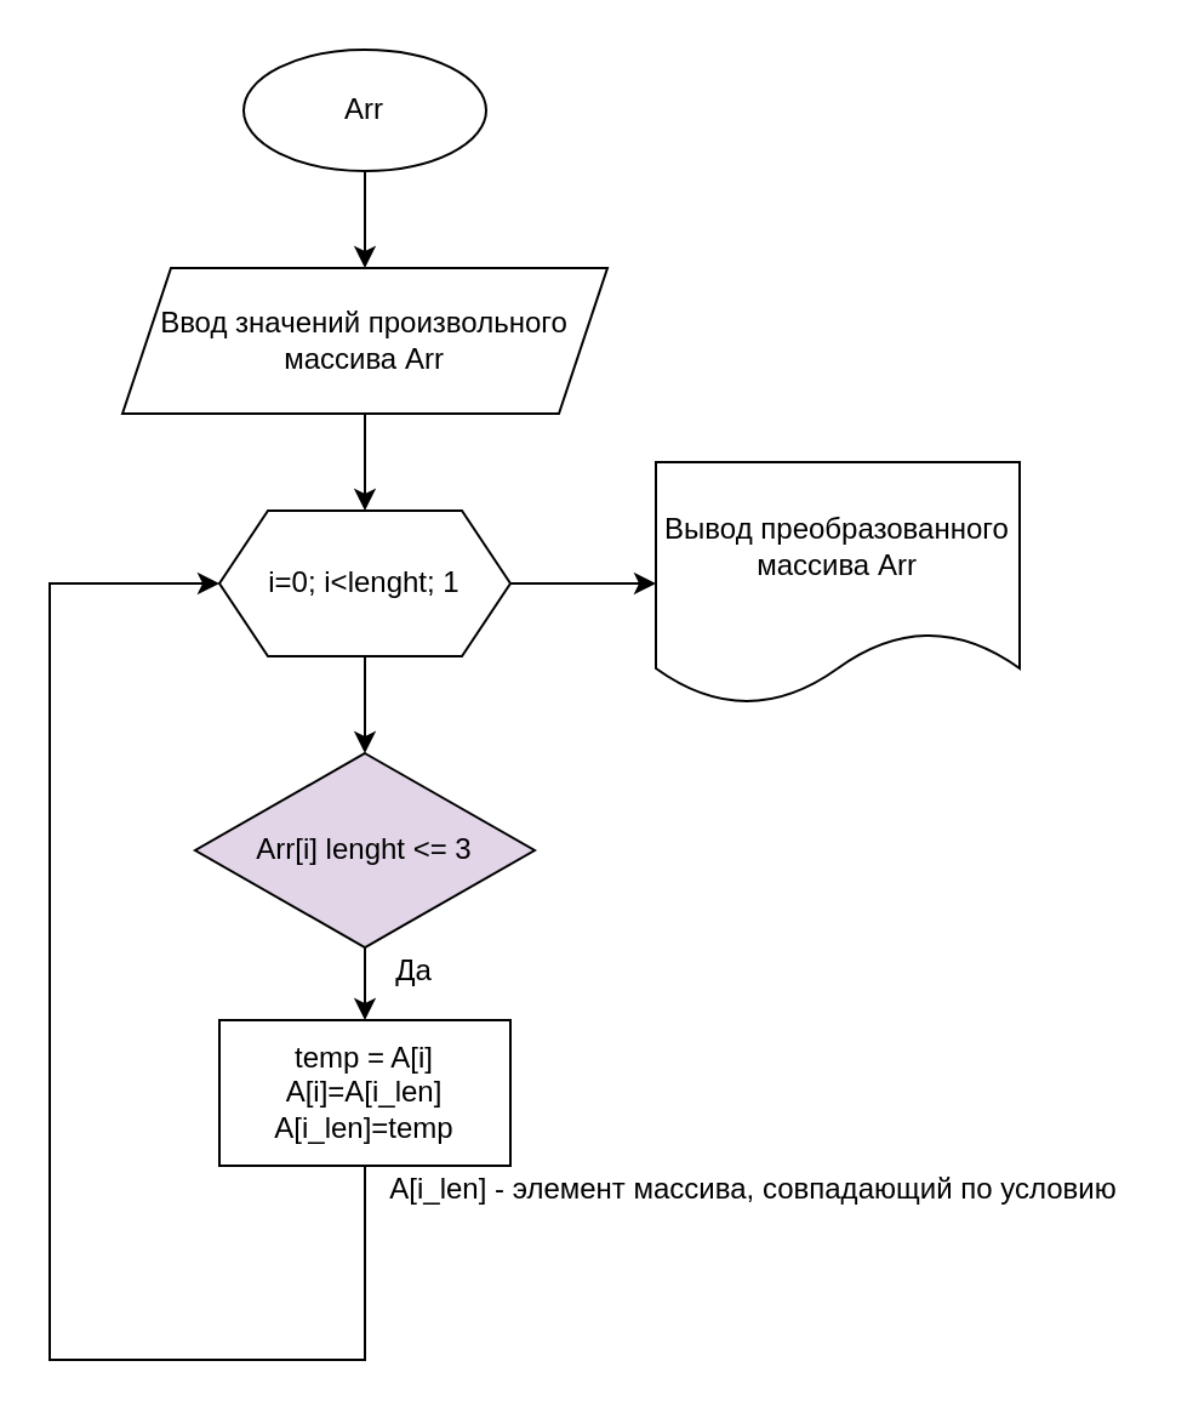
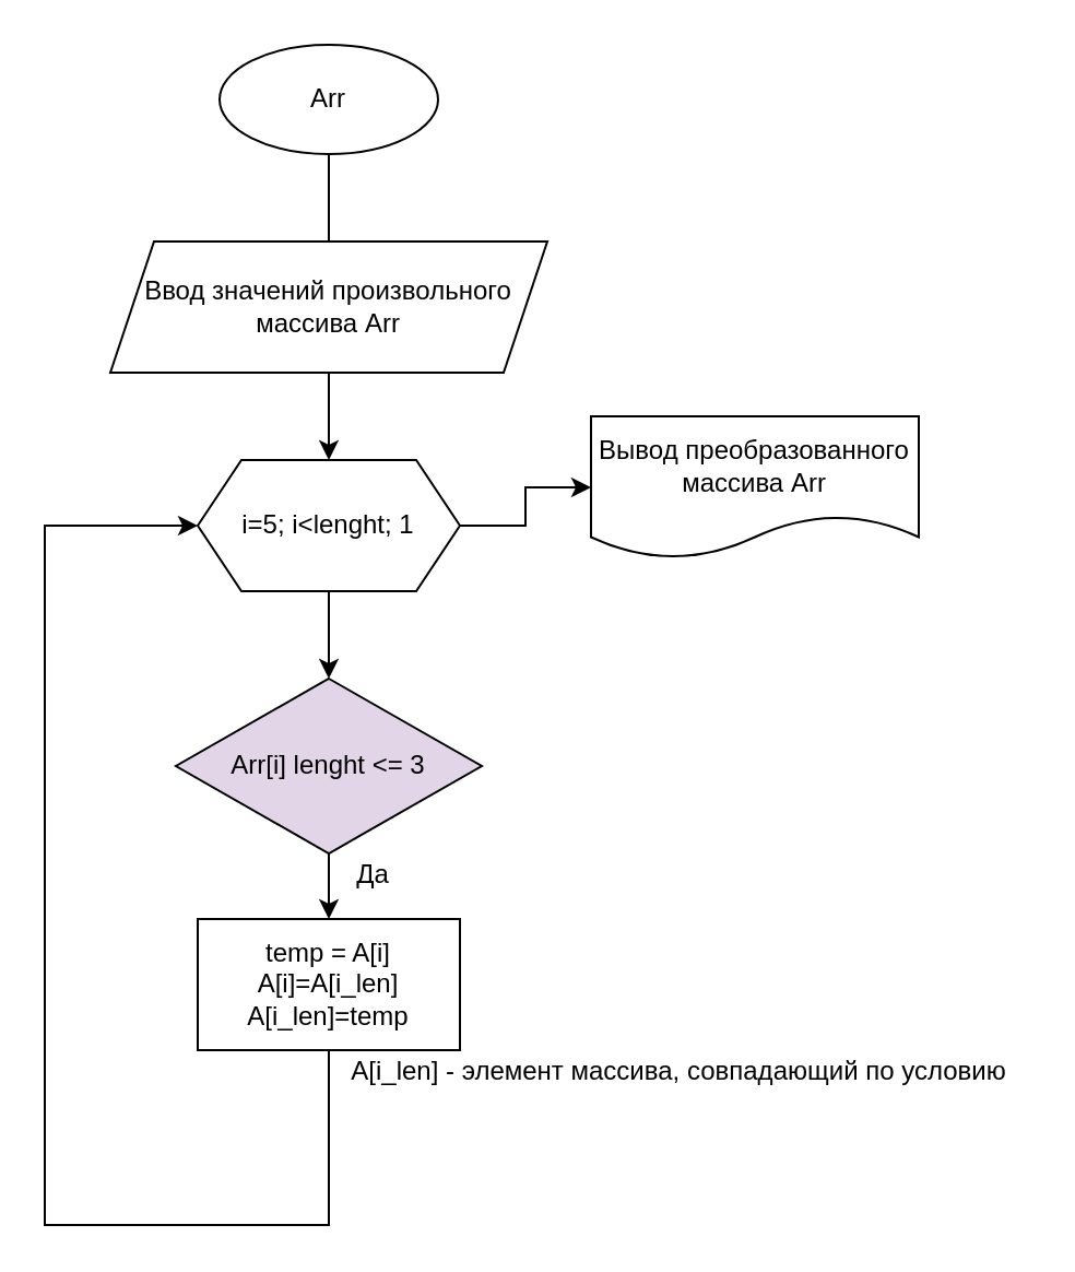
  <mxCell id="0" />
  <mxCell id="1" parent="0" />
- <mxCell id="2" value="" style="edgeStyle=orthogonalEdgeStyle;rounded=0;orthogonalLoop=1;jettySize=auto;html=1;" edge="1" parent="1" source="3" target="5"><mxGeometry relative="1" as="geometry" /></mxCell>
+ <mxCell id="2" value="" style="edgeStyle=orthogonalEdgeStyle;rounded=0;orthogonalLoop=1;jettySize=auto;html=1;endArrow=none;" edge="1" parent="1" source="3" target="5"><mxGeometry relative="1" as="geometry" /></mxCell>
  <mxCell id="3" value="Arr" style="ellipse;whiteSpace=wrap;html=1;" vertex="1" parent="1"><mxGeometry x="100" y="20" width="100" height="50" as="geometry" /></mxCell>
  <mxCell id="4" value="" style="edgeStyle=orthogonalEdgeStyle;rounded=0;orthogonalLoop=1;jettySize=auto;html=1;" edge="1" parent="1" source="5" target="8"><mxGeometry relative="1" as="geometry" /></mxCell>
  <mxCell id="5" value="Ввод значений произвольного массива Arr" style="shape=parallelogram;perimeter=parallelogramPerimeter;whiteSpace=wrap;html=1;fixedSize=1;" vertex="1" parent="1"><mxGeometry x="50" y="110" width="200" height="60" as="geometry" /></mxCell>
  <mxCell id="6" value="" style="edgeStyle=orthogonalEdgeStyle;rounded=0;orthogonalLoop=1;jettySize=auto;html=1;" edge="1" parent="1" source="8" target="10"><mxGeometry relative="1" as="geometry" /></mxCell>
  <mxCell id="7" style="edgeStyle=orthogonalEdgeStyle;rounded=0;orthogonalLoop=1;jettySize=auto;html=1;exitX=1;exitY=0.5;exitDx=0;exitDy=0;" edge="1" parent="1" source="8" target="14"><mxGeometry relative="1" as="geometry" /></mxCell>
- <mxCell id="8" value="&lt;span style=&quot;&quot;&gt;i=0; i&amp;lt;lenght; 1&lt;/span&gt;" style="shape=hexagon;perimeter=hexagonPerimeter2;whiteSpace=wrap;html=1;fixedSize=1;" vertex="1" parent="1"><mxGeometry x="90" y="210" width="120" height="60" as="geometry" /></mxCell>
+ <mxCell id="8" value="&lt;span style=&quot;&quot;&gt;i=5; i&amp;lt;lenght; 1&lt;/span&gt;" style="shape=hexagon;perimeter=hexagonPerimeter2;whiteSpace=wrap;html=1;fixedSize=1;" vertex="1" parent="1"><mxGeometry x="90" y="210" width="120" height="60" as="geometry" /></mxCell>
  <mxCell id="9" value="" style="edgeStyle=orthogonalEdgeStyle;rounded=0;orthogonalLoop=1;jettySize=auto;html=1;" edge="1" parent="1" source="10" target="12"><mxGeometry relative="1" as="geometry" /></mxCell>
  <mxCell id="10" value="Arr[i] lenght &amp;lt;= 3" style="rhombus;whiteSpace=wrap;html=1;fillColor=#e1d5e7;" vertex="1" parent="1"><mxGeometry x="80" y="310" width="140" height="80" as="geometry" /></mxCell>
  <mxCell id="11" style="edgeStyle=orthogonalEdgeStyle;rounded=0;orthogonalLoop=1;jettySize=auto;html=1;exitX=0.5;exitY=1;exitDx=0;exitDy=0;entryX=0;entryY=0.5;entryDx=0;entryDy=0;" edge="1" parent="1" source="12" target="8"><mxGeometry relative="1" as="geometry"><Array as="points"><mxPoint x="150" y="560" /><mxPoint x="20" y="560" /><mxPoint x="20" y="240" /></Array></mxGeometry></mxCell>
  <mxCell id="12" value="temp = A[i]&lt;br&gt;A[i]=A[i_len]&lt;br&gt;A[i_len]=temp" style="whiteSpace=wrap;html=1;" vertex="1" parent="1"><mxGeometry x="90" y="420" width="120" height="60" as="geometry" /></mxCell>
  <mxCell id="13" value="Да" style="text;html=1;align=center;verticalAlign=middle;resizable=0;points=[];autosize=1;strokeColor=none;fillColor=none;" vertex="1" parent="1"><mxGeometry x="155" y="390" width="30" height="20" as="geometry" /></mxCell>
- <mxCell id="14" value="Вывод преобразованного массива Arr" style="shape=document;whiteSpace=wrap;html=1;boundedLbl=1;" vertex="1" parent="1"><mxGeometry x="270" y="190" width="150" height="100" as="geometry" /></mxCell>
+ <mxCell id="14" value="Вывод преобразованного массива Arr" style="shape=document;whiteSpace=wrap;html=1;boundedLbl=1;" vertex="1" parent="1"><mxGeometry x="270" y="190" width="150" height="65" as="geometry" /></mxCell>
  <mxCell id="15" value="A[i_len] - элемент массива, совпадающий по условию" style="text;html=1;align=center;verticalAlign=middle;resizable=0;points=[];autosize=1;strokeColor=none;fillColor=none;" vertex="1" parent="1"><mxGeometry x="150" y="480" width="320" height="20" as="geometry" /></mxCell>
